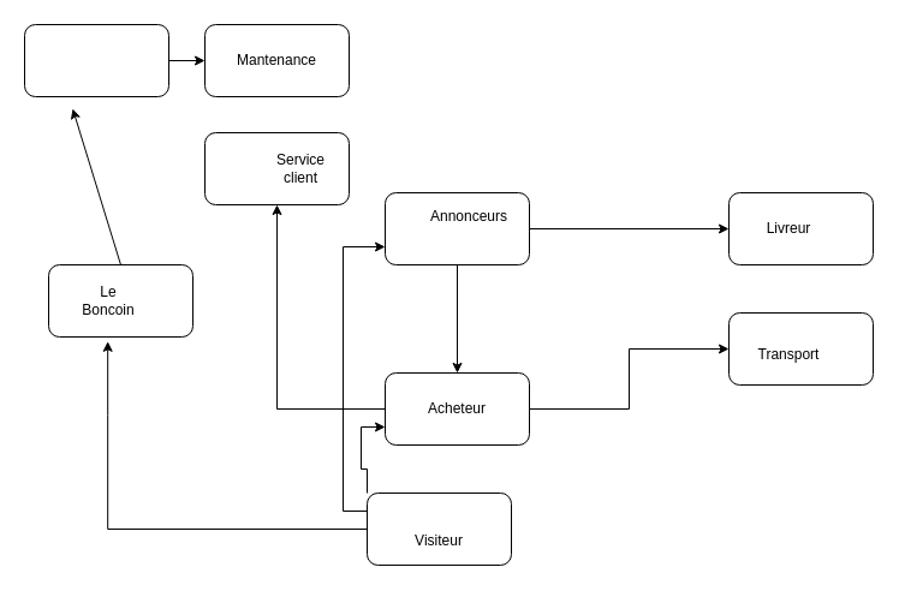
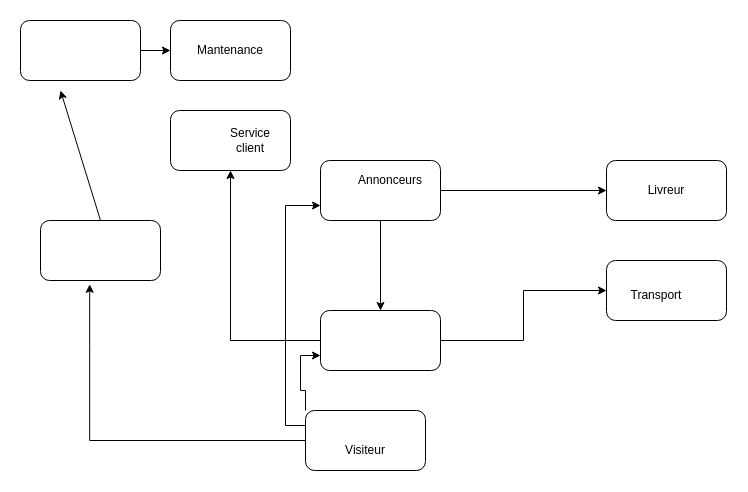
  <mxCell id="0" />
  <mxCell id="1" parent="0" />
  <mxCell id="2" value="" style="rounded=1;whiteSpace=wrap;html=1;" vertex="1" parent="1"><mxGeometry x="40" y="220" width="120" height="60" as="geometry" /></mxCell>
  <mxCell id="3" value="" style="rounded=1;whiteSpace=wrap;html=1;" vertex="1" parent="1"><mxGeometry x="606" y="160" width="120" height="60" as="geometry" /></mxCell>
  <mxCell id="4" style="edgeStyle=orthogonalEdgeStyle;rounded=0;orthogonalLoop=1;jettySize=auto;html=1;exitX=0.5;exitY=1;exitDx=0;exitDy=0;" edge="1" parent="1" source="6" target="9"><mxGeometry relative="1" as="geometry" /></mxCell>
  <mxCell id="5" style="edgeStyle=orthogonalEdgeStyle;rounded=0;orthogonalLoop=1;jettySize=auto;html=1;exitX=1;exitY=0.5;exitDx=0;exitDy=0;entryX=0;entryY=0.5;entryDx=0;entryDy=0;" edge="1" parent="1" source="6" target="3"><mxGeometry relative="1" as="geometry" /></mxCell>
  <mxCell id="6" value="" style="rounded=1;whiteSpace=wrap;html=1;" vertex="1" parent="1"><mxGeometry x="320" y="160" width="120" height="60" as="geometry" /></mxCell>
  <mxCell id="7" style="edgeStyle=orthogonalEdgeStyle;rounded=0;orthogonalLoop=1;jettySize=auto;html=1;exitX=0;exitY=0.5;exitDx=0;exitDy=0;entryX=0.5;entryY=1;entryDx=0;entryDy=0;" edge="1" parent="1" source="9" target="20"><mxGeometry relative="1" as="geometry" /></mxCell>
  <mxCell id="8" style="edgeStyle=orthogonalEdgeStyle;rounded=0;orthogonalLoop=1;jettySize=auto;html=1;exitX=1;exitY=0.5;exitDx=0;exitDy=0;entryX=0;entryY=0.5;entryDx=0;entryDy=0;" edge="1" parent="1" source="9" target="12"><mxGeometry relative="1" as="geometry" /></mxCell>
  <mxCell id="9" value="" style="rounded=1;whiteSpace=wrap;html=1;" vertex="1" parent="1"><mxGeometry x="320" y="310" width="120" height="60" as="geometry" /></mxCell>
  <mxCell id="10" style="edgeStyle=orthogonalEdgeStyle;rounded=0;orthogonalLoop=1;jettySize=auto;html=1;exitX=1;exitY=0.5;exitDx=0;exitDy=0;entryX=0;entryY=0.5;entryDx=0;entryDy=0;" edge="1" parent="1" source="11" target="18"><mxGeometry relative="1" as="geometry" /></mxCell>
  <mxCell id="11" value="" style="rounded=1;whiteSpace=wrap;html=1;" vertex="1" parent="1"><mxGeometry x="20" y="20" width="120" height="60" as="geometry" /></mxCell>
  <mxCell id="12" value="" style="rounded=1;whiteSpace=wrap;html=1;" vertex="1" parent="1"><mxGeometry x="606" y="260" width="120" height="60" as="geometry" /></mxCell>
- <mxCell id="13" value="Le Boncoin&lt;br&gt;" style="text;html=1;strokeColor=none;fillColor=none;align=center;verticalAlign=middle;whiteSpace=wrap;rounded=0;" vertex="1" parent="1"><mxGeometry x="70" y="240" width="40" height="20" as="geometry" /></mxCell>
- <mxCell id="14" value="Livreur" style="text;html=1;strokeColor=none;fillColor=none;align=center;verticalAlign=middle;whiteSpace=wrap;rounded=0;" vertex="1" parent="1"><mxGeometry x="636" y="180" width="40" height="20" as="geometry" /></mxCell>
+ <mxCell id="14" value="Livreur" style="text;html=1;strokeColor=none;fillColor=none;align=center;verticalAlign=middle;whiteSpace=wrap;rounded=0;" vertex="1" parent="1"><mxGeometry x="646" y="180" width="40" height="20" as="geometry" /></mxCell>
  <mxCell id="15" value="Annonceurs" style="text;html=1;strokeColor=none;fillColor=none;align=center;verticalAlign=middle;whiteSpace=wrap;rounded=0;" vertex="1" parent="1"><mxGeometry x="370" y="170" width="40" height="20" as="geometry" /></mxCell>
- <mxCell id="16" value="Acheteur" style="text;html=1;strokeColor=none;fillColor=none;align=center;verticalAlign=middle;whiteSpace=wrap;rounded=0;" vertex="1" parent="1"><mxGeometry x="360" y="330" width="40" height="20" as="geometry" /></mxCell>
  <mxCell id="17" value="Transport" style="text;html=1;strokeColor=none;fillColor=none;align=center;verticalAlign=middle;whiteSpace=wrap;rounded=0;" vertex="1" parent="1"><mxGeometry x="636" y="285" width="40" height="20" as="geometry" /></mxCell>
  <mxCell id="18" value="" style="rounded=1;whiteSpace=wrap;html=1;" vertex="1" parent="1"><mxGeometry x="170" y="20" width="120" height="60" as="geometry" /></mxCell>
  <mxCell id="19" value="Mantenance" style="text;html=1;strokeColor=none;fillColor=none;align=center;verticalAlign=middle;whiteSpace=wrap;rounded=0;" vertex="1" parent="1"><mxGeometry x="210" y="40" width="40" height="20" as="geometry" /></mxCell>
  <mxCell id="20" value="" style="rounded=1;whiteSpace=wrap;html=1;" vertex="1" parent="1"><mxGeometry x="170" y="110" width="120" height="60" as="geometry" /></mxCell>
  <mxCell id="21" value="Service client" style="text;html=1;strokeColor=none;fillColor=none;align=center;verticalAlign=middle;whiteSpace=wrap;rounded=0;" vertex="1" parent="1"><mxGeometry x="230" y="130" width="40" height="20" as="geometry" /></mxCell>
  <mxCell id="22" style="edgeStyle=orthogonalEdgeStyle;rounded=0;orthogonalLoop=1;jettySize=auto;html=1;exitX=0;exitY=0.5;exitDx=0;exitDy=0;entryX=0.41;entryY=1.063;entryDx=0;entryDy=0;entryPerimeter=0;" edge="1" parent="1" source="25" target="2"><mxGeometry relative="1" as="geometry" /></mxCell>
  <mxCell id="23" style="edgeStyle=orthogonalEdgeStyle;rounded=0;orthogonalLoop=1;jettySize=auto;html=1;exitX=0;exitY=0;exitDx=0;exitDy=0;entryX=0;entryY=0.75;entryDx=0;entryDy=0;" edge="1" parent="1" source="25" target="9"><mxGeometry relative="1" as="geometry" /></mxCell>
  <mxCell id="24" style="edgeStyle=orthogonalEdgeStyle;rounded=0;orthogonalLoop=1;jettySize=auto;html=1;exitX=0;exitY=0.25;exitDx=0;exitDy=0;entryX=0;entryY=0.75;entryDx=0;entryDy=0;" edge="1" parent="1" source="25" target="6"><mxGeometry relative="1" as="geometry" /></mxCell>
  <mxCell id="25" value="" style="rounded=1;whiteSpace=wrap;html=1;" vertex="1" parent="1"><mxGeometry x="305" y="410" width="120" height="60" as="geometry" /></mxCell>
  <mxCell id="26" value="Visiteur" style="text;html=1;strokeColor=none;fillColor=none;align=center;verticalAlign=middle;whiteSpace=wrap;rounded=0;" vertex="1" parent="1"><mxGeometry x="345" y="440" width="40" height="20" as="geometry" /></mxCell>
  <mxCell id="27" value="" style="endArrow=classic;html=1;exitX=0.5;exitY=0;exitDx=0;exitDy=0;" edge="1" parent="1" source="2"><mxGeometry width="50" height="50" relative="1" as="geometry"><mxPoint x="260" y="250" as="sourcePoint" /><mxPoint x="60" y="90" as="targetPoint" /><Array as="points"><mxPoint x="60" y="90" /></Array></mxGeometry></mxCell>
